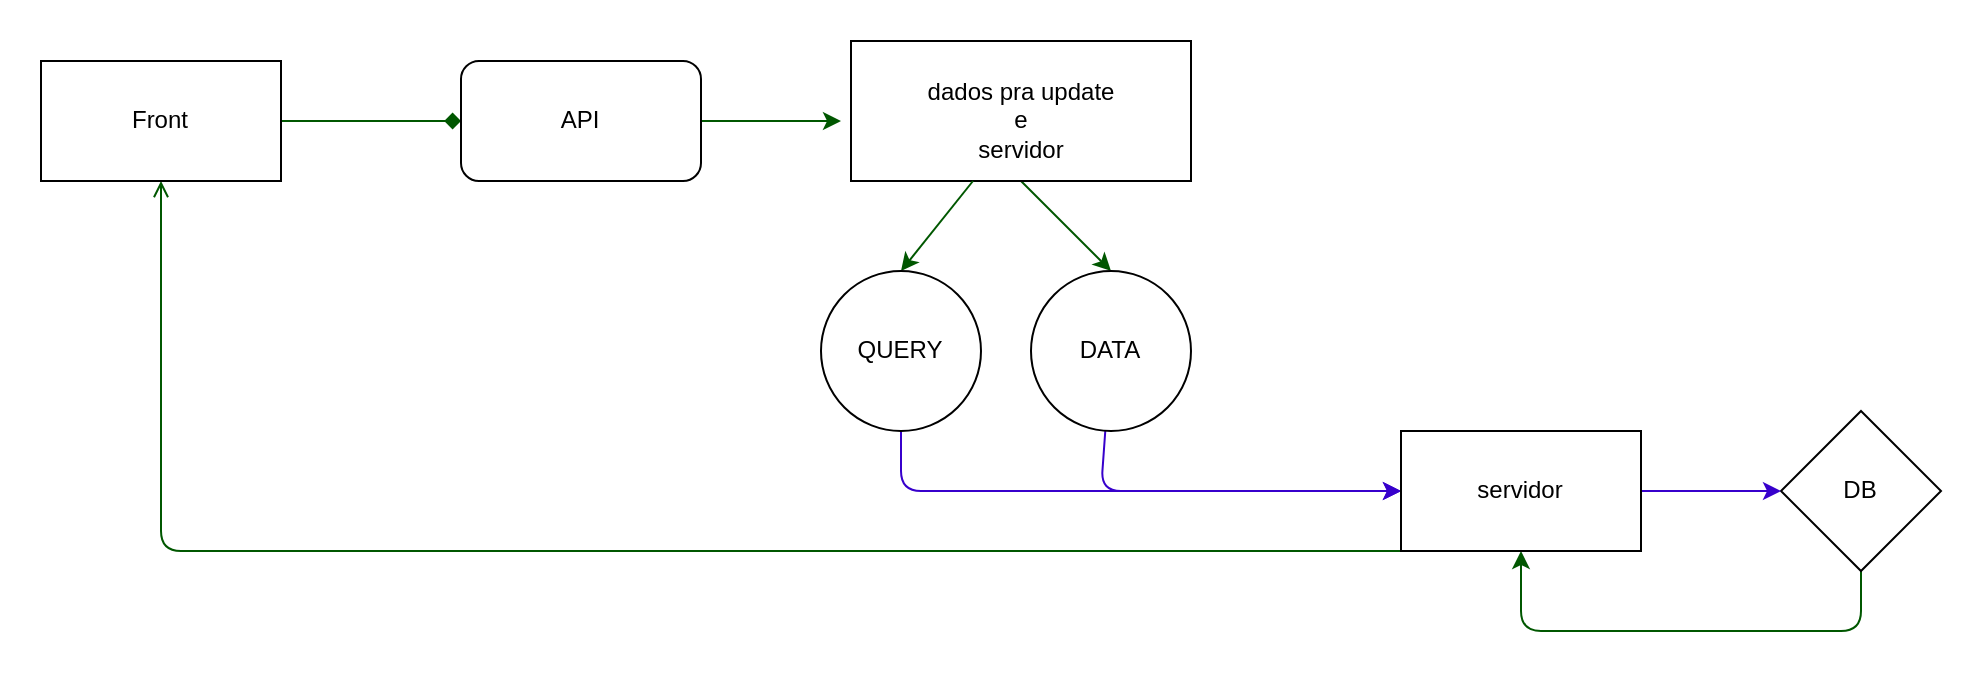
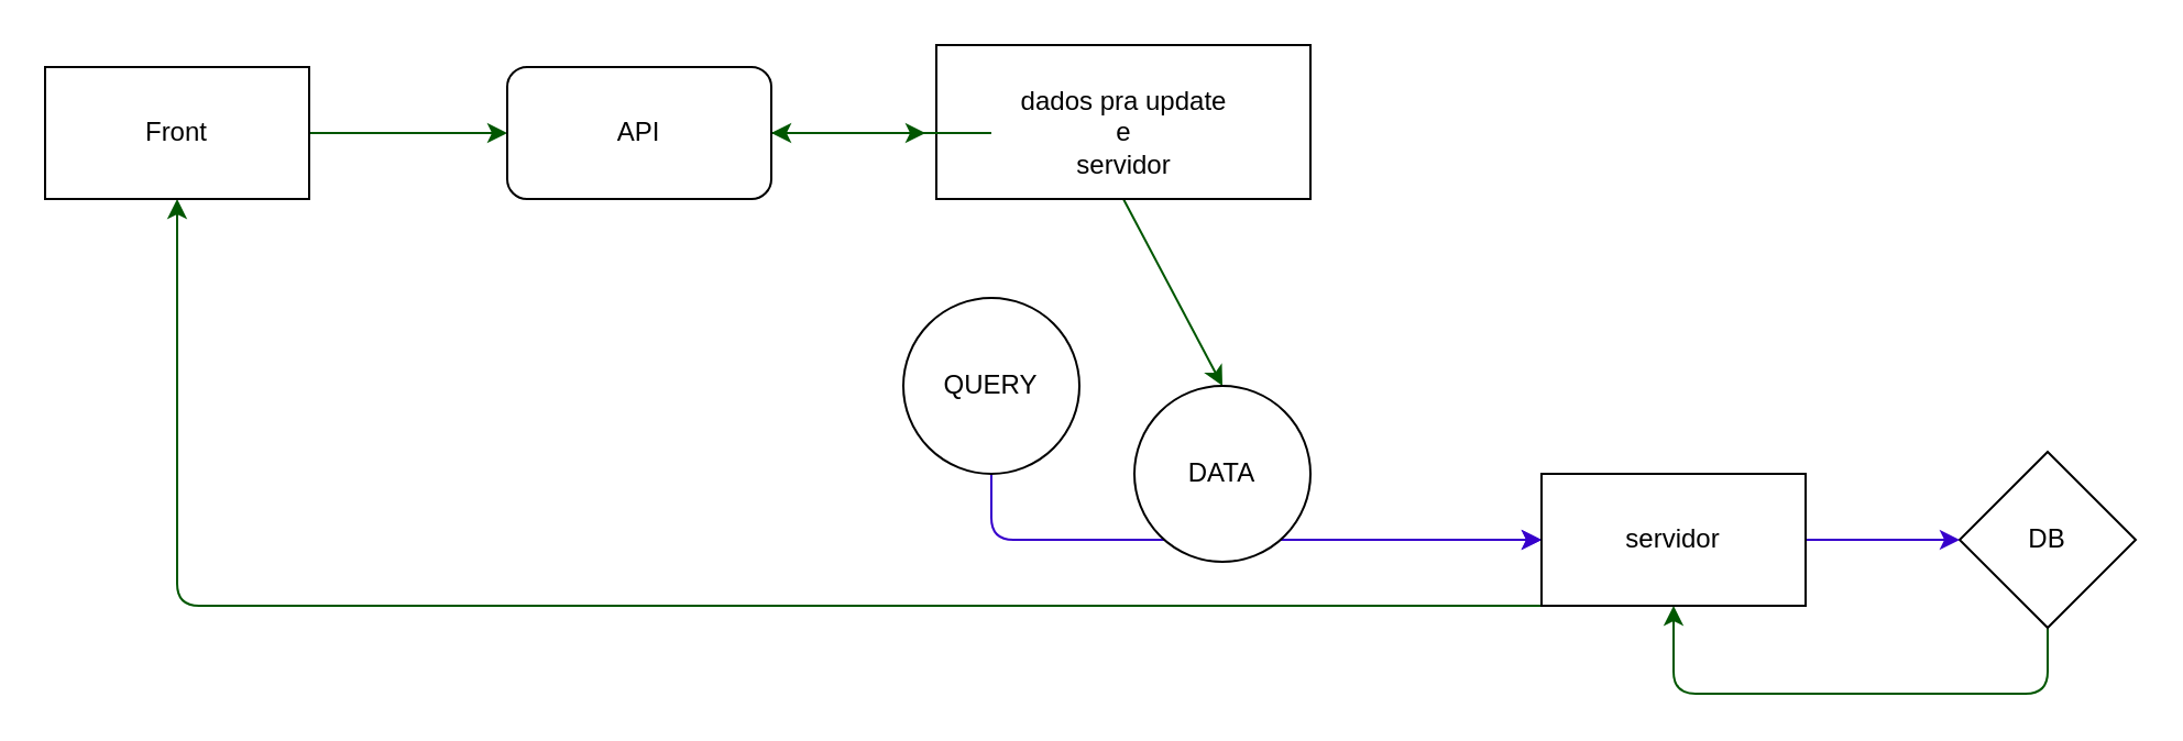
  <mxCell id="0" />
  <mxCell id="1" parent="0" />
  <mxCell id="2" style="edgeStyle=none;html=1;exitX=0.5;exitY=1;exitDx=0;exitDy=0;entryX=0.5;entryY=0;entryDx=0;entryDy=0;fillColor=#008a00;strokeColor=#005700;" edge="1" parent="1" source="3" target="9"><mxGeometry relative="1" as="geometry" /></mxCell>
  <mxCell id="3" value="" style="whiteSpace=wrap;html=1;" vertex="1" parent="1"><mxGeometry x="425" y="20" width="170" height="70" as="geometry" /></mxCell>
- <mxCell id="4" style="edgeStyle=none;html=1;entryX=0.5;entryY=0;entryDx=0;entryDy=0;fillColor=#008a00;strokeColor=#005700;" edge="1" parent="1" source="5" target="7"><mxGeometry relative="1" as="geometry" /></mxCell>
+ <mxCell id="4" style="edgeStyle=none;html=1;fillColor=#008a00;strokeColor=#005700;" edge="1" parent="1" source="5" target="18"><mxGeometry relative="1" as="geometry" /></mxCell>
  <mxCell id="5" value="dados pra update&lt;br&gt;e&lt;br&gt;servidor" style="text;html=1;align=center;verticalAlign=middle;resizable=0;points=[];autosize=1;strokeColor=none;fillColor=none;" vertex="1" parent="1"><mxGeometry x="450" y="30" width="120" height="60" as="geometry" /></mxCell>
  <mxCell id="6" style="edgeStyle=none;html=1;entryX=0;entryY=0.5;entryDx=0;entryDy=0;fillColor=#6a00ff;strokeColor=#3700CC;" edge="1" parent="1" source="7" target="14"><mxGeometry relative="1" as="geometry"><mxPoint x="450" y="245" as="targetPoint" /><Array as="points"><mxPoint x="450" y="245" /></Array></mxGeometry></mxCell>
  <mxCell id="7" value="QUERY" style="ellipse;whiteSpace=wrap;html=1;" vertex="1" parent="1"><mxGeometry x="410" y="135" width="80" height="80" as="geometry" /></mxCell>
  <mxCell id="8" style="edgeStyle=none;html=1;entryX=0;entryY=0.5;entryDx=0;entryDy=0;fillColor=#6a00ff;strokeColor=#3700CC;" edge="1" parent="1" source="9" target="14"><mxGeometry relative="1" as="geometry"><mxPoint x="555" y="245" as="targetPoint" /><Array as="points"><mxPoint x="550" y="245" /></Array></mxGeometry></mxCell>
- <mxCell id="9" value="DATA" style="ellipse;whiteSpace=wrap;html=1;" vertex="1" parent="1"><mxGeometry x="515" y="135" width="80" height="80" as="geometry" /></mxCell>
+ <mxCell id="9" value="DATA" style="ellipse;whiteSpace=wrap;html=1;" vertex="1" parent="1"><mxGeometry x="515" y="175" width="80" height="80" as="geometry" /></mxCell>
  <mxCell id="10" style="edgeStyle=none;html=1;entryX=0.5;entryY=1;entryDx=0;entryDy=0;fillColor=#008a00;strokeColor=#005700;" edge="1" parent="1" source="11" target="14"><mxGeometry relative="1" as="geometry"><mxPoint x="770" y="315" as="targetPoint" /><Array as="points"><mxPoint x="930" y="315" /><mxPoint x="850" y="315" /><mxPoint x="760" y="315" /></Array></mxGeometry></mxCell>
  <mxCell id="11" value="DB" style="rhombus;whiteSpace=wrap;html=1;" vertex="1" parent="1"><mxGeometry x="890" y="205" width="80" height="80" as="geometry" /></mxCell>
  <mxCell id="12" style="edgeStyle=none;html=1;entryX=0;entryY=0.5;entryDx=0;entryDy=0;fillColor=#6a00ff;strokeColor=#3700CC;" edge="1" parent="1" source="14" target="11"><mxGeometry relative="1" as="geometry" /></mxCell>
- <mxCell id="13" style="edgeStyle=none;html=1;exitX=0;exitY=1;exitDx=0;exitDy=0;entryX=0.5;entryY=1;entryDx=0;entryDy=0;fillColor=#008a00;strokeColor=#005700;endArrow=open;" edge="1" parent="1" source="14" target="16"><mxGeometry relative="1" as="geometry"><mxPoint x="80" y="274.667" as="targetPoint" /><Array as="points"><mxPoint x="80" y="275" /></Array></mxGeometry></mxCell>
+ <mxCell id="13" style="edgeStyle=none;html=1;exitX=0;exitY=1;exitDx=0;exitDy=0;entryX=0.5;entryY=1;entryDx=0;entryDy=0;fillColor=#008a00;strokeColor=#005700;" edge="1" parent="1" source="14" target="16"><mxGeometry relative="1" as="geometry"><mxPoint x="80" y="274.667" as="targetPoint" /><Array as="points"><mxPoint x="80" y="275" /></Array></mxGeometry></mxCell>
  <mxCell id="14" value="servidor" style="whiteSpace=wrap;html=1;" vertex="1" parent="1"><mxGeometry x="700" y="215" width="120" height="60" as="geometry" /></mxCell>
- <mxCell id="15" style="edgeStyle=none;html=1;entryX=0;entryY=0.5;entryDx=0;entryDy=0;fillColor=#008a00;strokeColor=#005700;endArrow=diamond;" edge="1" parent="1" source="16" target="18"><mxGeometry relative="1" as="geometry" /></mxCell>
+ <mxCell id="15" style="edgeStyle=none;html=1;entryX=0;entryY=0.5;entryDx=0;entryDy=0;fillColor=#008a00;strokeColor=#005700;" edge="1" parent="1" source="16" target="18"><mxGeometry relative="1" as="geometry" /></mxCell>
  <mxCell id="16" value="Front" style="whiteSpace=wrap;html=1;" vertex="1" parent="1"><mxGeometry x="20" y="30" width="120" height="60" as="geometry" /></mxCell>
  <mxCell id="17" style="edgeStyle=none;html=1;fillColor=#008a00;strokeColor=#005700;" edge="1" parent="1" source="18"><mxGeometry relative="1" as="geometry"><mxPoint x="420" y="60" as="targetPoint" /></mxGeometry></mxCell>
  <mxCell id="18" value="API" style="whiteSpace=wrap;html=1;rounded=1;" vertex="1" parent="1"><mxGeometry x="230" y="30" width="120" height="60" as="geometry" /></mxCell>
